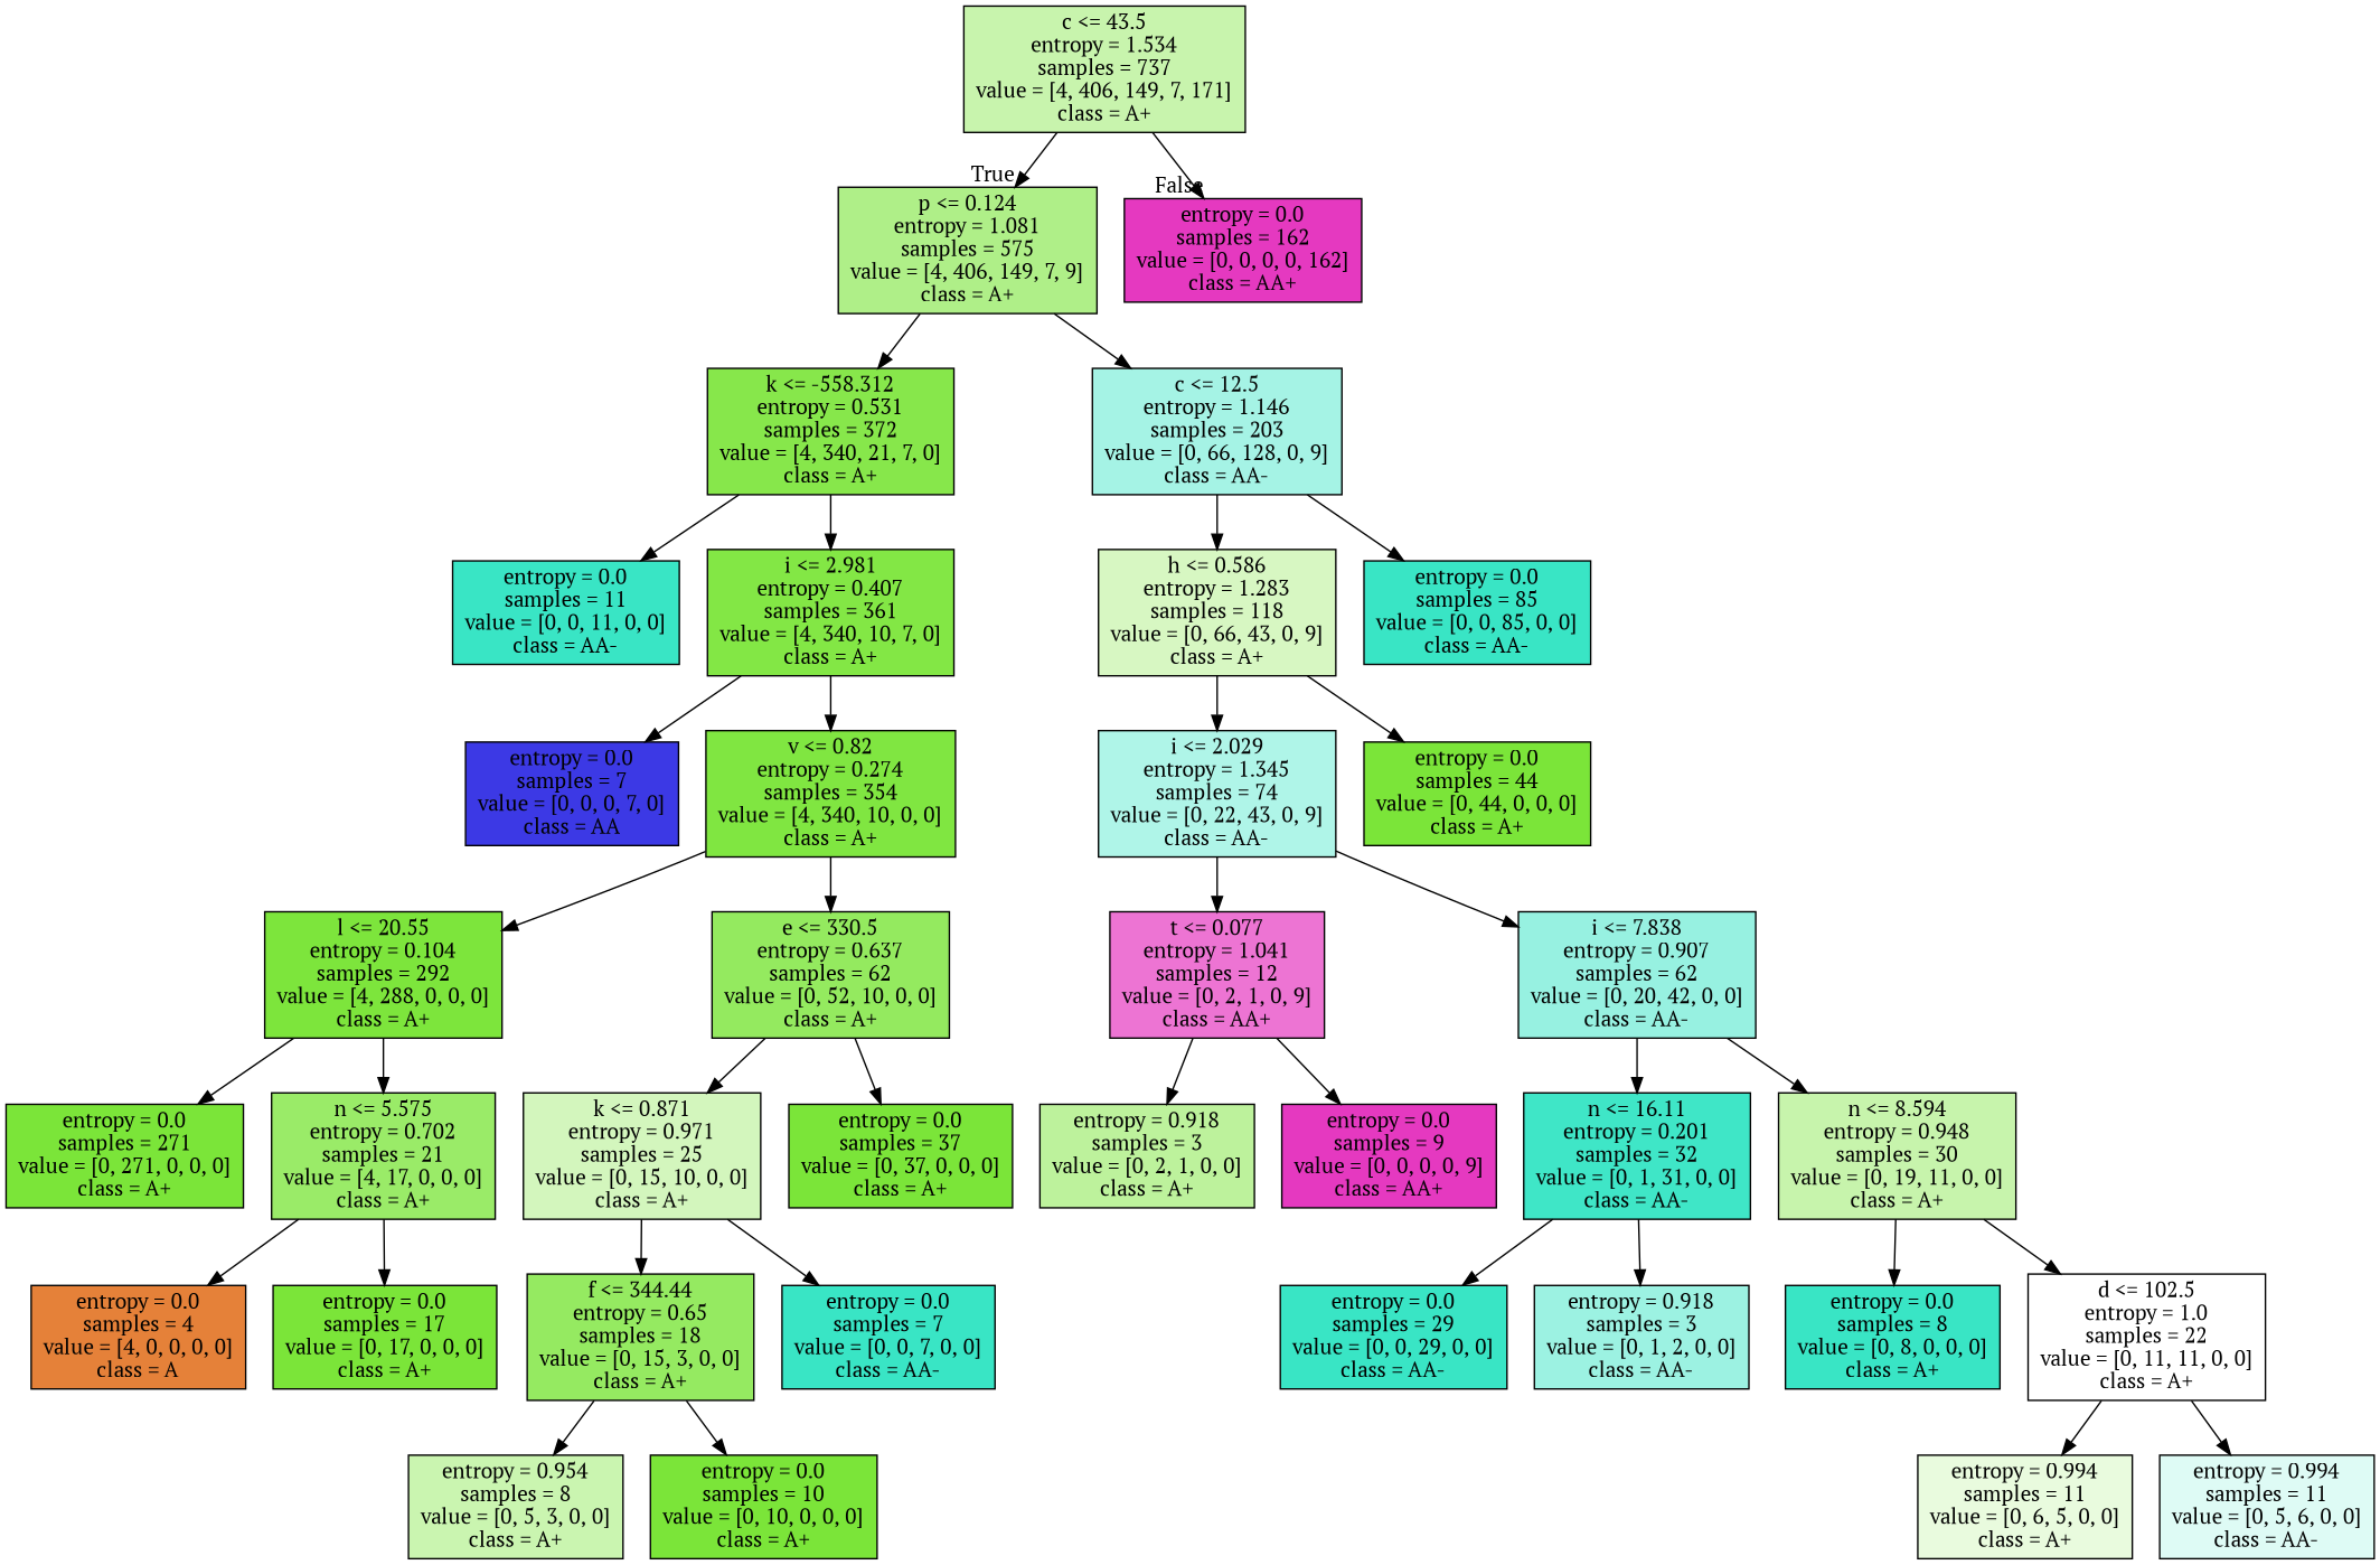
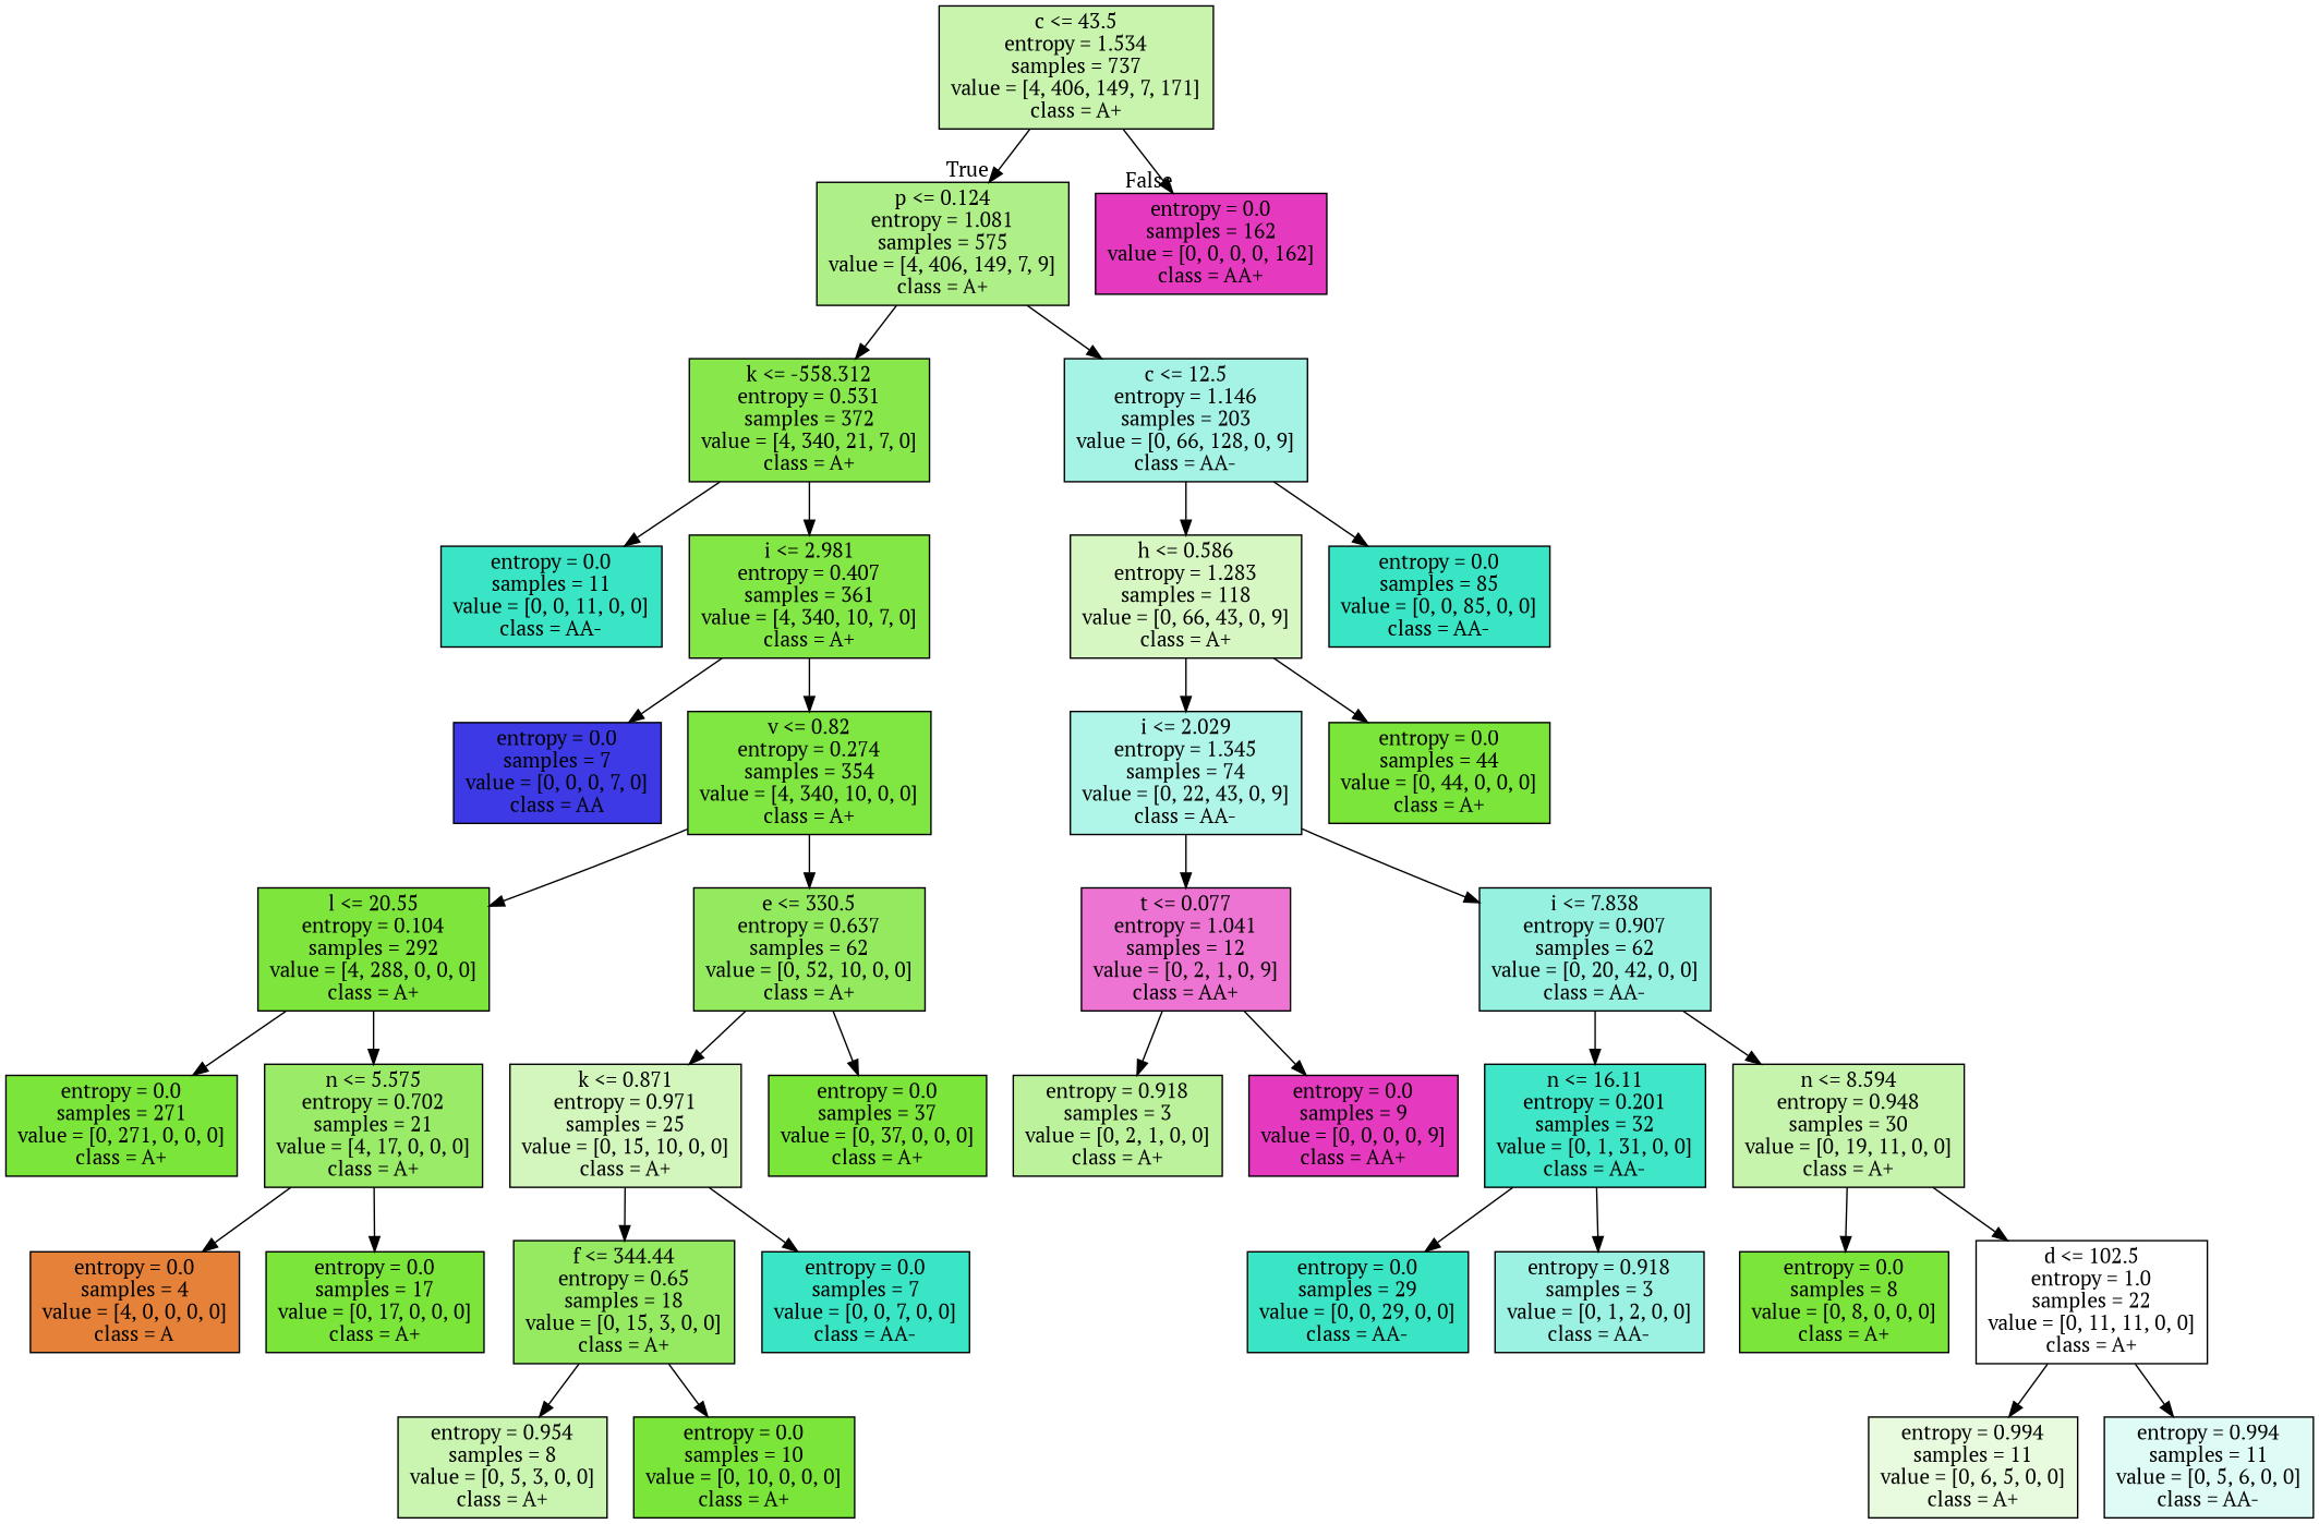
  digraph {
    fontname="PT Serif"
    node [color=black fillcolor="#7be539" shape=box style=filled fontname="PT Serif"]
    edge [fontname="PT Serif"]
    n1 [fillcolor="#c8f4ad" label="c <= 43.5\nentropy = 1.534\nsamples = 737\nvalue = [4, 406, 149, 7, 171]\nclass = A+"]
    n2 [fillcolor="#afef88" label="p <= 0.124\nentropy = 1.081\nsamples = 575\nvalue = [4, 406, 149, 7, 9]\nclass = A+"]
    n3 [fillcolor="#e539c0" label="entropy = 0.0\nsamples = 162\nvalue = [0, 0, 0, 0, 162]\nclass = AA+"]
    n4 [fillcolor="#87e74b" label="k <= -558.312\nentropy = 0.531\nsamples = 372\nvalue = [4, 340, 21, 7, 0]\nclass = A+"]
    n5 [fillcolor="#a5f3e5" label="c <= 12.5\nentropy = 1.146\nsamples = 203\nvalue = [0, 66, 128, 0, 9]\nclass = AA-"]
    n6 [fillcolor="#39e5c5" label="entropy = 0.0\nsamples = 11\nvalue = [0, 0, 11, 0, 0]\nclass = AA-"]
    n7 [fillcolor="#83e745" label="i <= 2.981\nentropy = 0.407\nsamples = 361\nvalue = [4, 340, 10, 7, 0]\nclass = A+"]
    n8 [fillcolor="#3c39e5" label="entropy = 0.0\nsamples = 7\nvalue = [0, 0, 0, 7, 0]\nclass = AA"]
    n9 [fillcolor="#80e641" label="v <= 0.82\nentropy = 0.274\nsamples = 354\nvalue = [4, 340, 10, 0, 0]\nclass = A+"]
    n10 [fillcolor="#7de53c" label="l <= 20.55\nentropy = 0.104\nsamples = 292\nvalue = [4, 288, 0, 0, 0]\nclass = A+"]
    n11 [fillcolor="#94ea5f" label="e <= 330.5\nentropy = 0.637\nsamples = 62\nvalue = [0, 52, 10, 0, 0]\nclass = A+"]
    n12 [label="entropy = 0.0\nsamples = 271\nvalue = [0, 271, 0, 0, 0]\nclass = A+"]
    n13 [fillcolor="#9aeb68" label="n <= 5.575\nentropy = 0.702\nsamples = 21\nvalue = [4, 17, 0, 0, 0]\nclass = A+"]
    n14 [fillcolor="#e58139" label="entropy = 0.0\nsamples = 4\nvalue = [4, 0, 0, 0, 0]\nclass = A"]
    n15 [label="entropy = 0.0\nsamples = 17\nvalue = [0, 17, 0, 0, 0]\nclass = A+"]
    n16 [fillcolor="#d3f6bd" label="k <= 0.871\nentropy = 0.971\nsamples = 25\nvalue = [0, 15, 10, 0, 0]\nclass = A+"]
    n17 [label="entropy = 0.0\nsamples = 37\nvalue = [0, 37, 0, 0, 0]\nclass = A+"]
    n18 [fillcolor="#95ea61" label="f <= 344.44\nentropy = 0.65\nsamples = 18\nvalue = [0, 15, 3, 0, 0]\nclass = A+"]
    n19 [fillcolor="#39e5c5" label="entropy = 0.0\nsamples = 7\nvalue = [0, 0, 7, 0, 0]\nclass = AA-"]
    n20 [fillcolor="#caf5b0" label="entropy = 0.954\nsamples = 8\nvalue = [0, 5, 3, 0, 0]\nclass = A+"]
    n21 [label="entropy = 0.0\nsamples = 10\nvalue = [0, 10, 0, 0, 0]\nclass = A+"]
    n22 [fillcolor="#d7f7c2" label="h <= 0.586\nentropy = 1.283\nsamples = 118\nvalue = [0, 66, 43, 0, 9]\nclass = A+"]
    n23 [fillcolor="#39e5c5" label="entropy = 0.0\nsamples = 85\nvalue = [0, 0, 85, 0, 0]\nclass = AA-"]
    n24 [fillcolor="#aff5e8" label="i <= 2.029\nentropy = 1.345\nsamples = 74\nvalue = [0, 22, 43, 0, 9]\nclass = AA-"]
    n25 [label="entropy = 0.0\nsamples = 44\nvalue = [0, 44, 0, 0, 0]\nclass = A+"]
    n26 [fillcolor="#ed74d3" label="t <= 0.077\nentropy = 1.041\nsamples = 12\nvalue = [0, 2, 1, 0, 9]\nclass = AA+"]
    n27 [fillcolor="#97f1e1" label="i <= 7.838\nentropy = 0.907\nsamples = 62\nvalue = [0, 20, 42, 0, 0]\nclass = AA-"]
    n28 [fillcolor="#bdf29c" label="entropy = 0.918\nsamples = 3\nvalue = [0, 2, 1, 0, 0]\nclass = A+"]
    n29 [fillcolor="#e539c0" label="entropy = 0.0\nsamples = 9\nvalue = [0, 0, 0, 0, 9]\nclass = AA+"]
    n30 [fillcolor="#3fe6c7" label="n <= 16.11\nentropy = 0.201\nsamples = 32\nvalue = [0, 1, 31, 0, 0]\nclass = AA-"]
    n31 [fillcolor="#c7f4ac" label="n <= 8.594\nentropy = 0.948\nsamples = 30\nvalue = [0, 19, 11, 0, 0]\nclass = A+"]
    n32 [fillcolor="#39e5c5" label="entropy = 0.0\nsamples = 29\nvalue = [0, 0, 29, 0, 0]\nclass = AA-"]
    n33 [fillcolor="#9cf2e2" label="entropy = 0.918\nsamples = 3\nvalue = [0, 1, 2, 0, 0]\nclass = AA-"]
-   n34 [fillcolor="#39e5c5" label="entropy = 0.0\nsamples = 8\nvalue = [0, 8, 0, 0, 0]\nclass = A+"]
+   n34 [label="entropy = 0.0\nsamples = 8\nvalue = [0, 8, 0, 0, 0]\nclass = A+"]
    n35 [fillcolor="#ffffff" label="d <= 102.5\nentropy = 1.0\nsamples = 22\nvalue = [0, 11, 11, 0, 0]\nclass = A+"]
    n36 [fillcolor="#e9fbde" label="entropy = 0.994\nsamples = 11\nvalue = [0, 6, 5, 0, 0]\nclass = A+"]
    n37 [fillcolor="#defbf5" label="entropy = 0.994\nsamples = 11\nvalue = [0, 5, 6, 0, 0]\nclass = AA-"]
    n1 -> n2 [headlabel=True labelangle=45 labeldistance=2.5]
    n1 -> n3 [headlabel=False labelangle=-45 labeldistance=2.5]
    n2 -> n4
    n2 -> n5
    n4 -> n6
    n4 -> n7
    n5 -> n22
    n5 -> n23
    n7 -> n8
    n7 -> n9
    n9 -> n10
    n9 -> n11
    n10 -> n12
    n10 -> n13
    n11 -> n16
    n11 -> n17
    n13 -> n14
    n13 -> n15
    n16 -> n18
    n16 -> n19
    n18 -> n20
    n18 -> n21
    n22 -> n24
    n22 -> n25
    n24 -> n26
    n24 -> n27
    n26 -> n28
    n26 -> n29
    n27 -> n30
    n27 -> n31
    n30 -> n32
    n30 -> n33
    n31 -> n34
    n31 -> n35
    n35 -> n36
    n35 -> n37
  }
